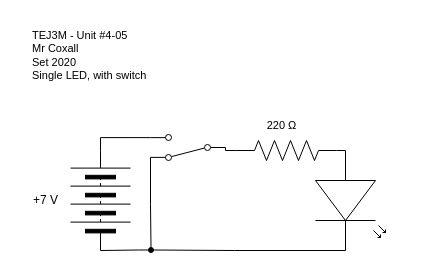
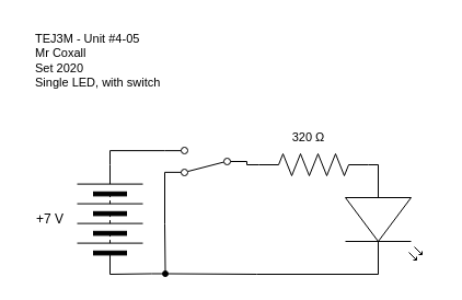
  <mxCell id="0" />
  <mxCell id="1" parent="0" />
  <mxCell id="2" value="" style="pointerEvents=1;verticalLabelPosition=bottom;shadow=0;dashed=0;align=center;html=1;verticalAlign=top;shape=mxgraph.electrical.miscellaneous.batteryStack;rotation=-90;" parent="1" vertex="1"><mxGeometry x="50" y="170" width="100" height="60" as="geometry" /></mxCell>
  <mxCell id="3" value="+7 V" style="text;html=1;align=center;verticalAlign=middle;resizable=0;points=[];autosize=1;strokeColor=none;fillColor=none;" parent="1" vertex="1"><mxGeometry x="20" y="185" width="50" height="30" as="geometry" /></mxCell>
  <mxCell id="4" style="edgeStyle=none;shape=connector;rounded=0;html=1;exitX=1;exitY=0.5;exitDx=0;exitDy=0;exitPerimeter=0;entryX=0;entryY=0.57;entryDx=0;entryDy=0;entryPerimeter=0;labelBackgroundColor=default;strokeColor=default;fontFamily=Helvetica;fontSize=11;fontColor=default;endArrow=none;endFill=0;" parent="1" source="6" target="9" edge="1"><mxGeometry relative="1" as="geometry" /></mxCell>
  <mxCell id="5" style="edgeStyle=orthogonalEdgeStyle;html=1;exitX=0;exitY=0.5;exitDx=0;exitDy=0;exitPerimeter=0;entryX=0;entryY=0.5;entryDx=0;entryDy=0;rounded=0;endArrow=none;endFill=0;" edge="1" parent="1" source="6" target="13"><mxGeometry relative="1" as="geometry" /></mxCell>
  <mxCell id="6" value="" style="pointerEvents=1;verticalLabelPosition=bottom;shadow=0;dashed=0;align=center;html=1;verticalAlign=top;shape=mxgraph.electrical.resistors.resistor_2;" parent="1" vertex="1"><mxGeometry x="236" y="140" width="100" height="20" as="geometry" /></mxCell>
- <mxCell id="7" value="220&amp;nbsp;Ω" style="text;html=1;align=center;verticalAlign=middle;resizable=0;points=[];autosize=1;strokeColor=none;fillColor=none;fontSize=11;fontFamily=Helvetica;fontColor=default;" parent="1" vertex="1"><mxGeometry x="256" y="110" width="50" height="30" as="geometry" /></mxCell>
+ <mxCell id="7" value="320&amp;nbsp;Ω" style="text;html=1;align=center;verticalAlign=middle;resizable=0;points=[];autosize=1;strokeColor=none;fillColor=none;fontSize=11;fontFamily=Helvetica;fontColor=default;" parent="1" vertex="1"><mxGeometry x="256" y="110" width="50" height="30" as="geometry" /></mxCell>
  <mxCell id="8" style="edgeStyle=orthogonalEdgeStyle;rounded=0;html=1;exitX=1;exitY=0.57;exitDx=0;exitDy=0;exitPerimeter=0;entryX=1;entryY=0.5;entryDx=0;entryDy=0;endArrow=none;endFill=0;" edge="1" parent="1" source="9" target="15"><mxGeometry relative="1" as="geometry"><Array as="points"><mxPoint x="234" y="250" /></Array></mxGeometry></mxCell>
  <mxCell id="9" value="" style="verticalLabelPosition=bottom;shadow=0;dashed=0;align=center;html=1;verticalAlign=top;shape=mxgraph.electrical.opto_electronics.led_2;pointerEvents=1;fontFamily=Helvetica;fontSize=11;fontColor=default;rotation=90;" parent="1" vertex="1"><mxGeometry x="300" y="165" width="100" height="70" as="geometry" /></mxCell>
  <mxCell id="10" value="&lt;div&gt;TEJ3M - Unit #4-05&lt;/div&gt;&lt;div&gt;Mr Coxall&lt;/div&gt;&lt;div&gt;Set 2020&lt;/div&gt;&lt;div&gt;Single LED, with switch&lt;/div&gt;" style="text;html=1;align=left;verticalAlign=middle;resizable=0;points=[];autosize=1;strokeColor=none;fillColor=none;fontSize=11;fontFamily=Helvetica;fontColor=default;" parent="1" vertex="1"><mxGeometry x="30" y="20" width="140" height="70" as="geometry" /></mxCell>
  <mxCell id="11" style="edgeStyle=orthogonalEdgeStyle;rounded=0;html=1;exitX=1;exitY=0.88;exitDx=0;exitDy=0;entryX=1;entryY=0.5;entryDx=0;entryDy=0;endArrow=none;endFill=0;" edge="1" parent="1" source="13" target="2"><mxGeometry relative="1" as="geometry" /></mxCell>
  <mxCell id="12" style="edgeStyle=orthogonalEdgeStyle;rounded=0;html=1;exitX=1;exitY=0.12;exitDx=0;exitDy=0;entryX=0.5;entryY=0;entryDx=0;entryDy=0;endArrow=none;endFill=0;" edge="1" parent="1" source="13" target="15"><mxGeometry relative="1" as="geometry"><Array as="points"><mxPoint x="150" y="204" /><mxPoint x="151" y="204" /></Array></mxGeometry></mxCell>
  <mxCell id="13" value="" style="shape=mxgraph.electrical.electro-mechanical.twoWaySwitch;aspect=fixed;elSwitchState=2;rotation=-180;" vertex="1" parent="1"><mxGeometry x="150" y="134" width="75" height="26" as="geometry" /></mxCell>
  <mxCell id="14" style="edgeStyle=orthogonalEdgeStyle;rounded=0;html=1;exitX=0;exitY=0.5;exitDx=0;exitDy=0;entryX=0;entryY=0.5;entryDx=0;entryDy=0;endArrow=none;endFill=0;" edge="1" parent="1" source="15" target="2"><mxGeometry relative="1" as="geometry"><Array as="points"><mxPoint x="138" y="250" /><mxPoint x="100" y="250" /></Array></mxGeometry></mxCell>
  <mxCell id="15" value="" style="ellipse;whiteSpace=wrap;html=1;aspect=fixed;fillColor=#000000;strokeColor=#000000;" vertex="1" parent="1"><mxGeometry x="148" y="247" width="5" height="5" as="geometry" /></mxCell>
